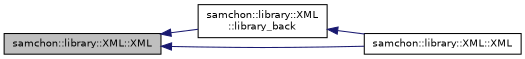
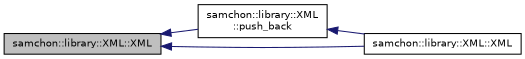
  digraph {
    rankdir=LR
    node [color=black fillcolor=white fontname=Helvetica fontsize=10 shape=record style=filled]
    edge [color=midnightblue dir=back fontname=Helvetica fontsize=10 labelfontname=Helvetica labelfontsize=10 style=solid]
    n1 [fillcolor=grey75 fontcolor=black height=0.2 label="samchon::library::XML::XML" width=0.4]
-   n2 [height=0.2 label="samchon::library::XML\l::library_back" width=0.4]
+   n2 [height=0.2 label="samchon::library::XML\l::push_back" width=0.4]
    n3 [height=0.2 label="samchon::library::XML::XML" width=0.4]
    n1 -> n2
    n1 -> n3
    n2 -> n3
  }
